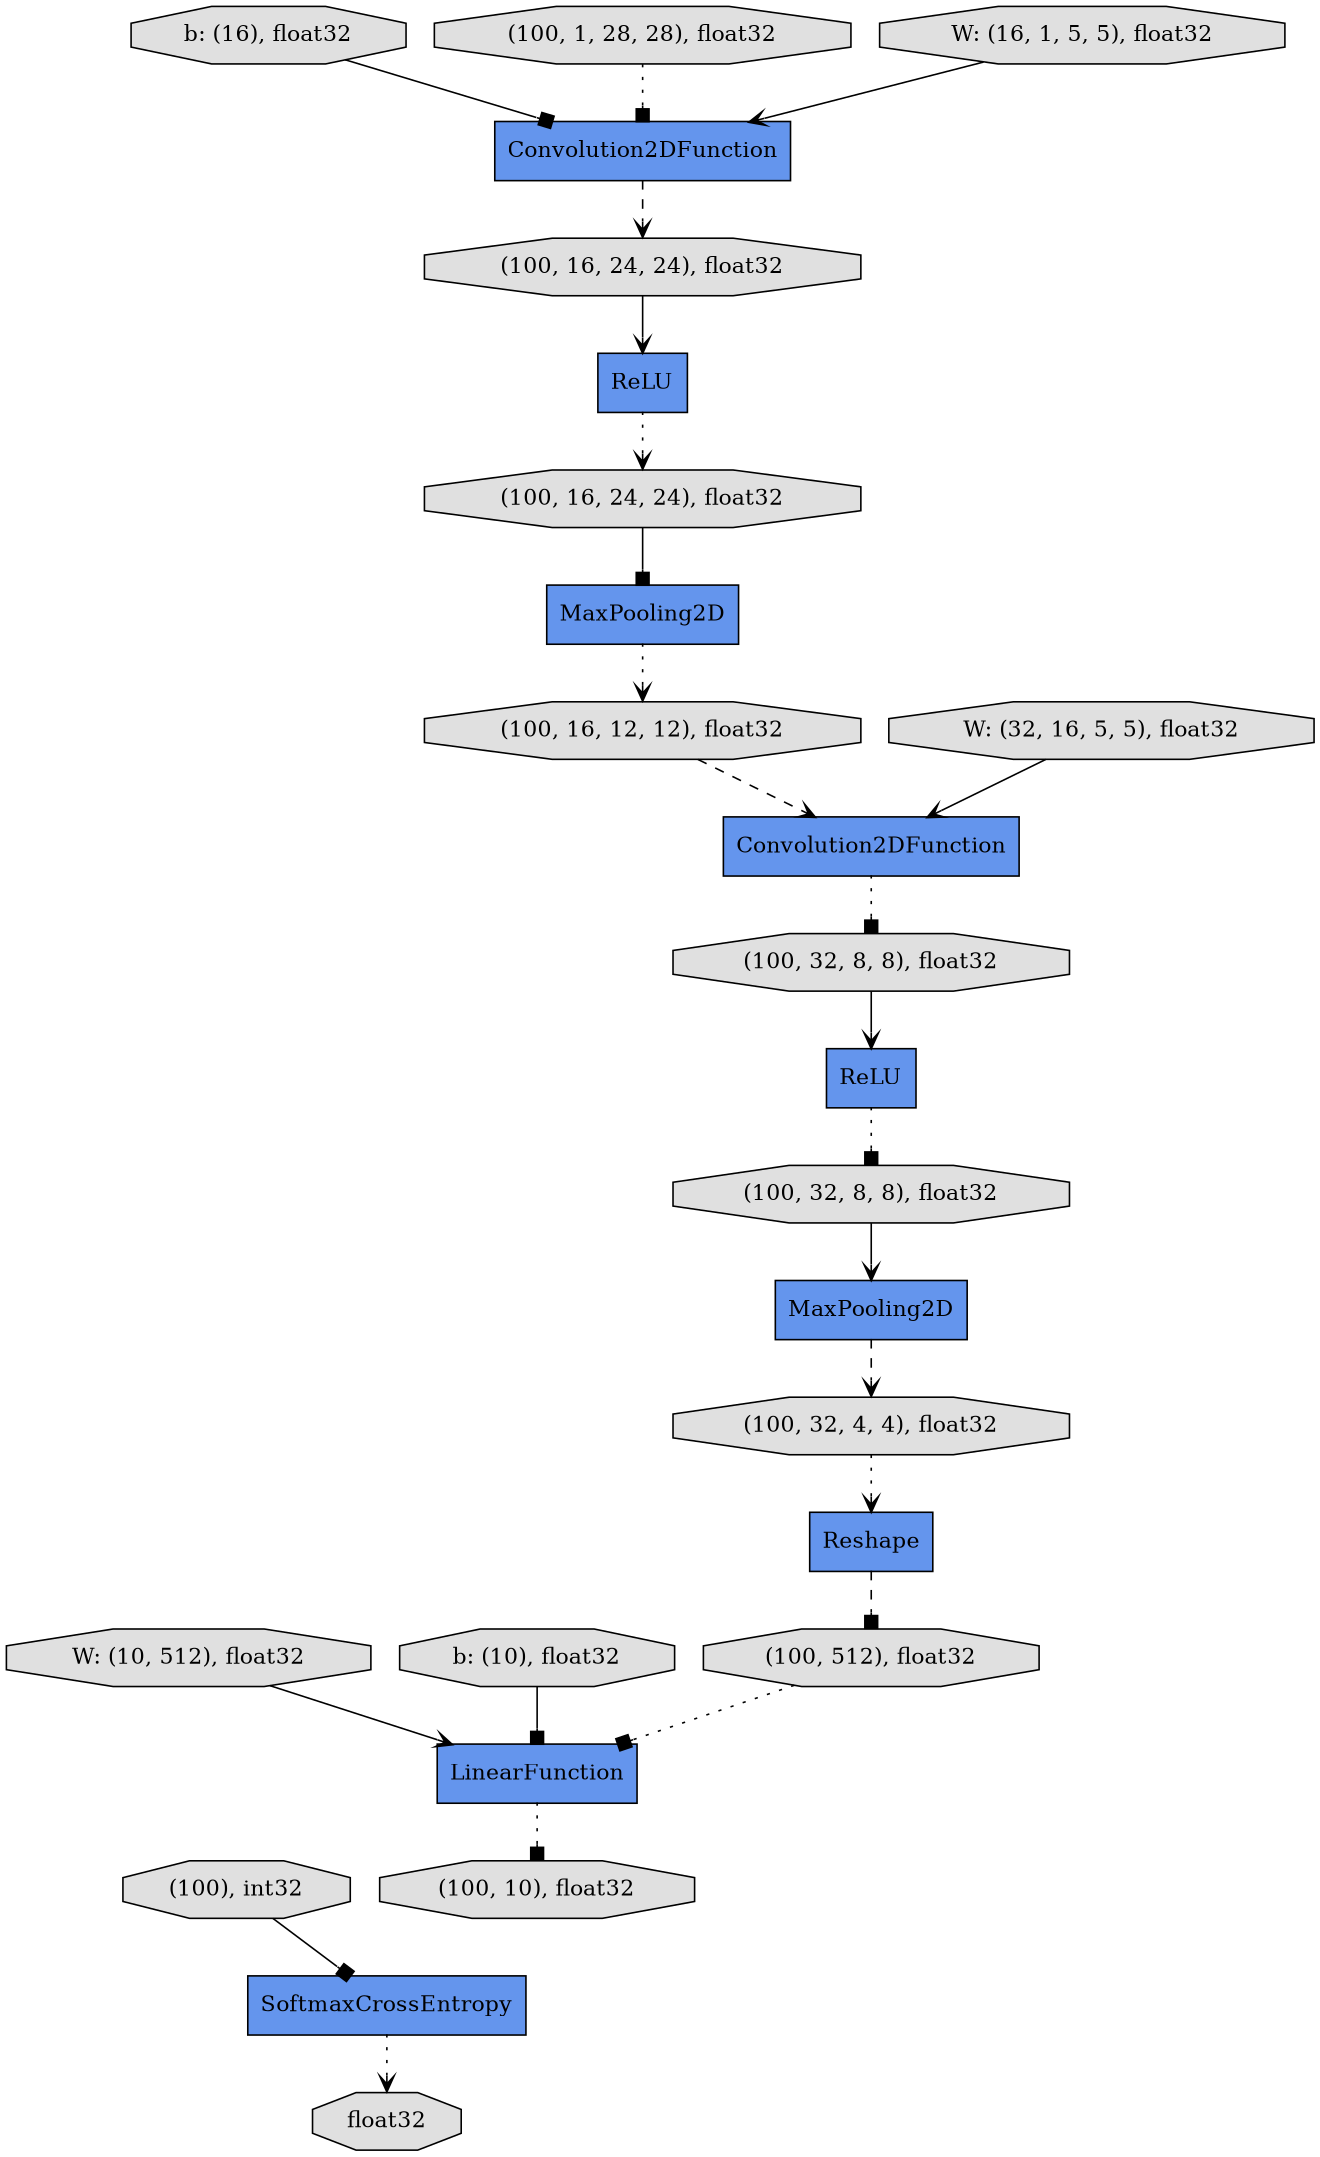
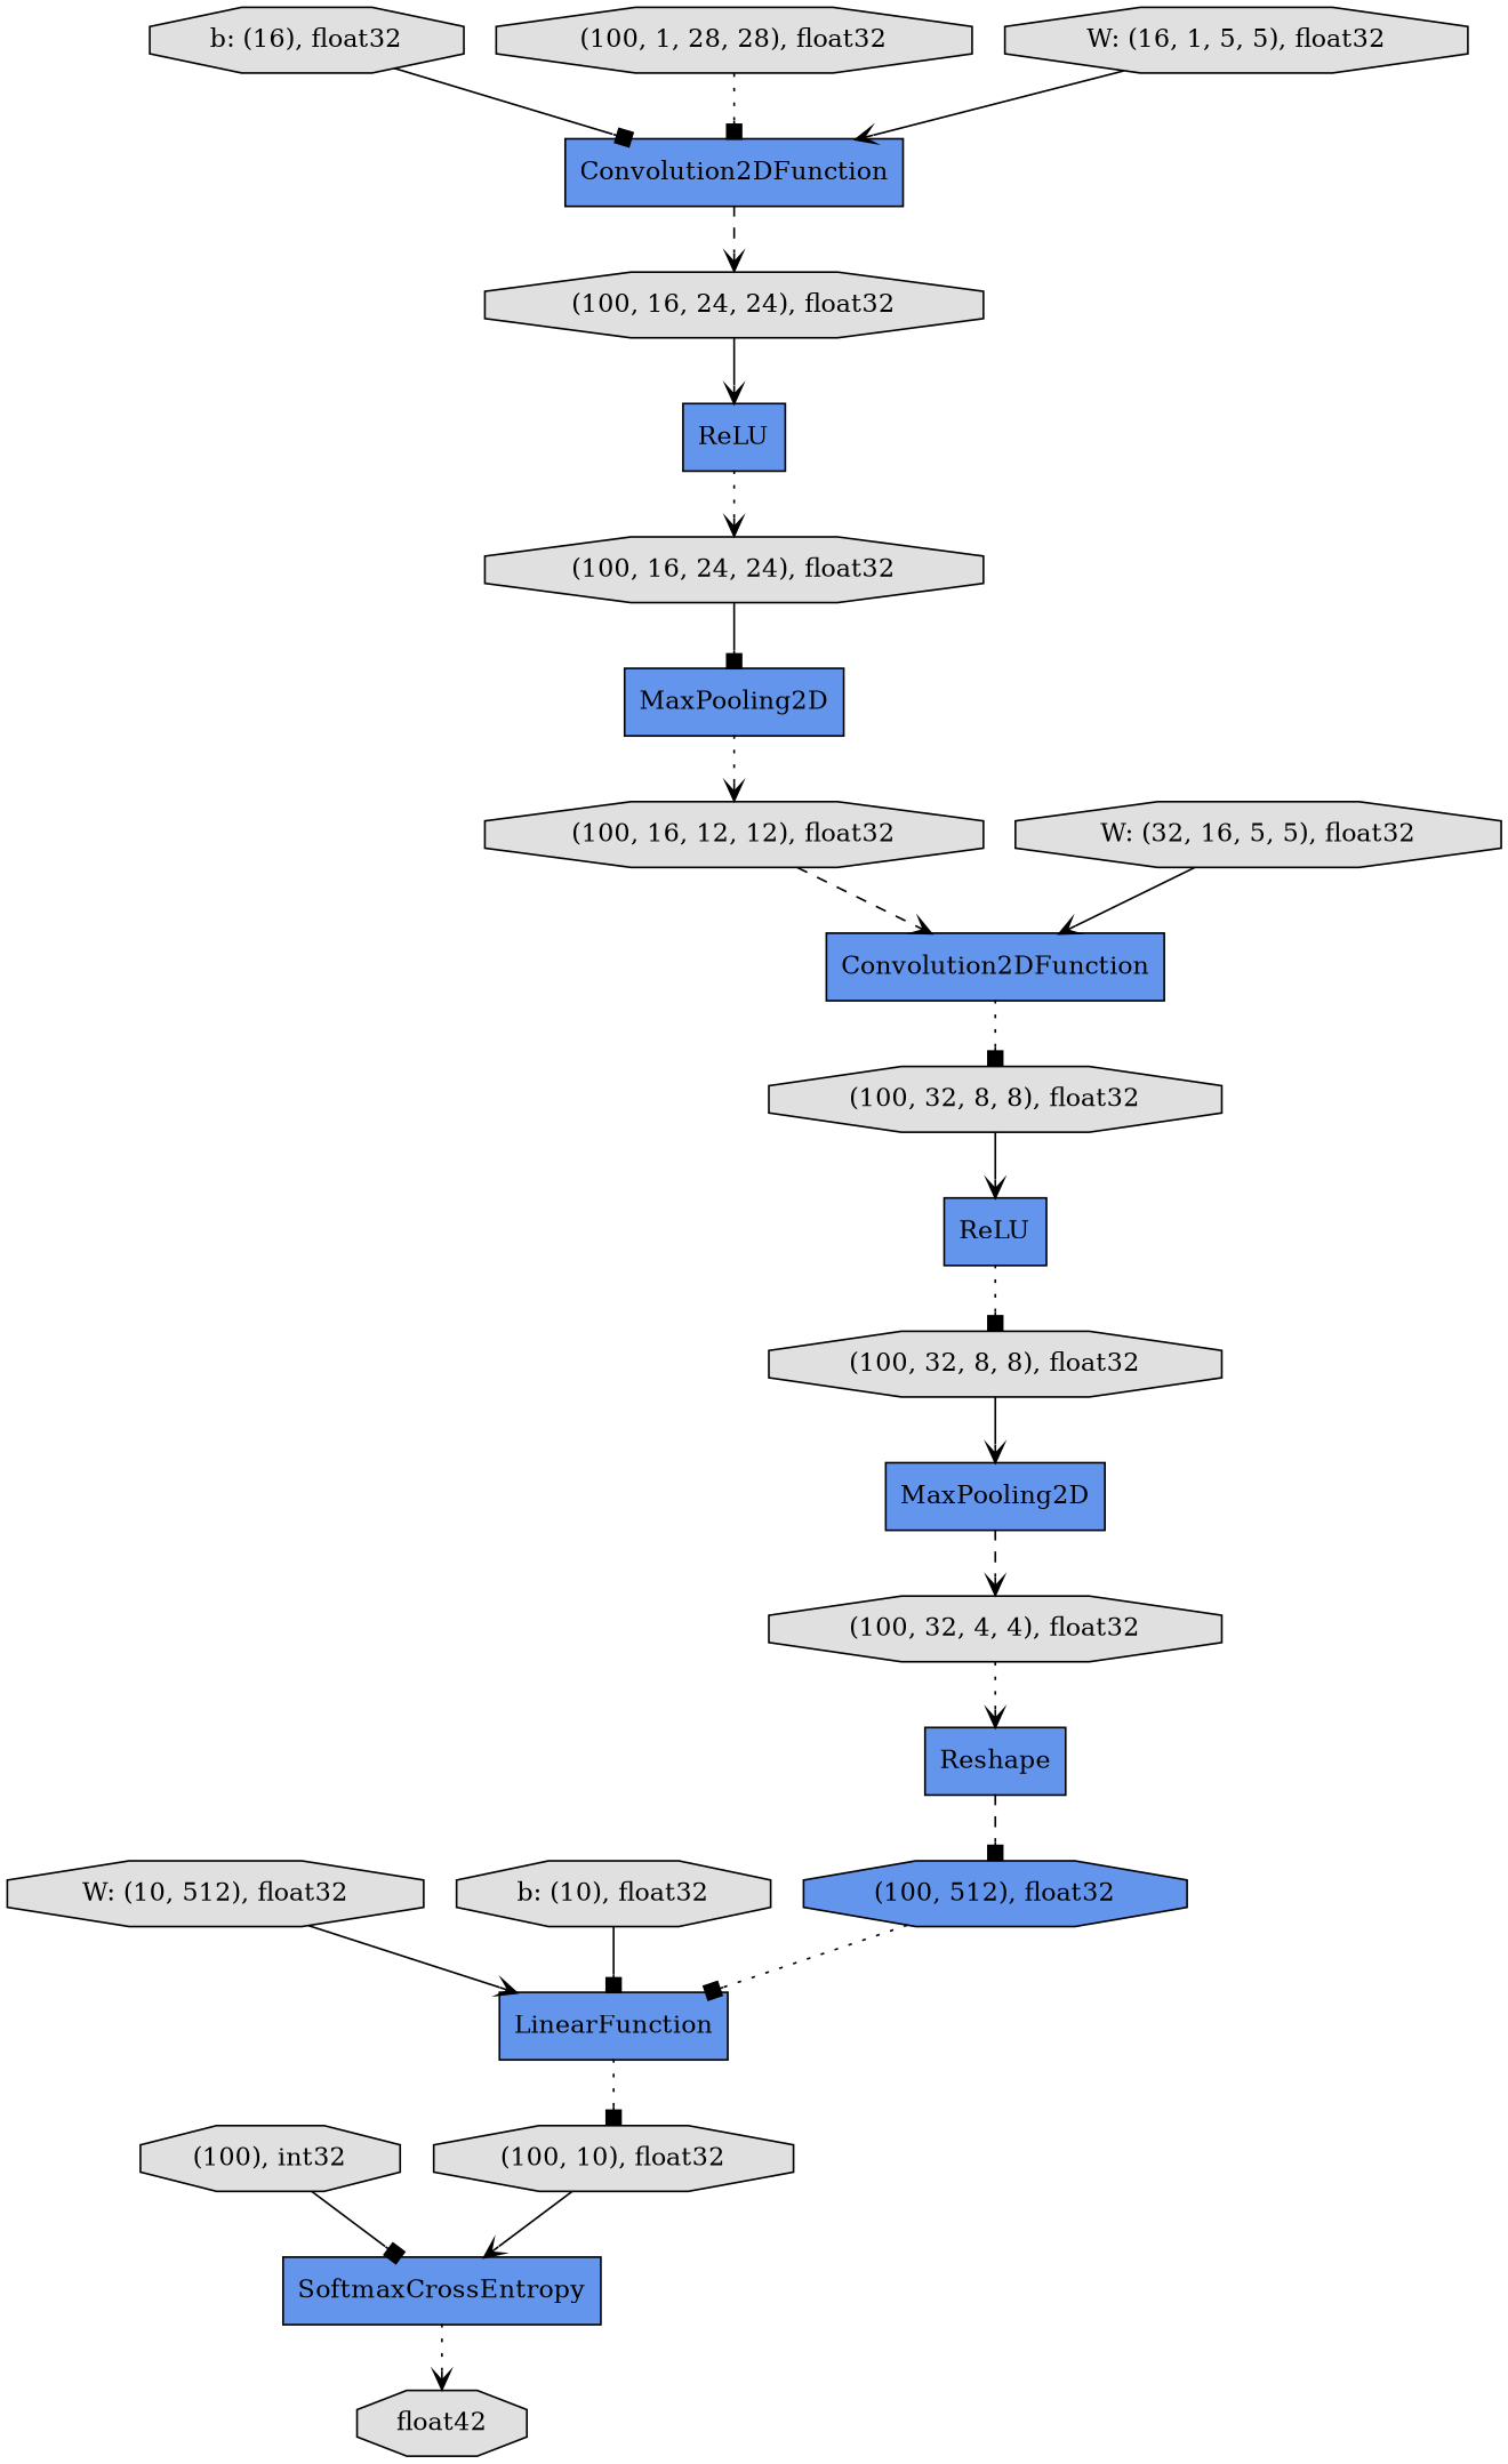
  digraph {
    rankdir=TB
    node [fillcolor="#E0E0E0" shape=octagon style=filled]
    edge [arrowhead=vee style=solid]
    n1 [label="(100, 32, 4, 4), float32"]
    n2 [fillcolor="#6495ED" label=Reshape shape=record]
-   n3 [label="(100, 512), float32"]
+   n3 [fillcolor="#6495ED" label="(100, 512), float32"]
    n4 [label="W: (10, 512), float32"]
    n5 [fillcolor="#6495ED" label=LinearFunction shape=record]
    n6 [label="(100, 10), float32"]
    n7 [label="b: (10), float32"]
    n8 [label="(100, 32, 8, 8), float32"]
    n9 [fillcolor="#6495ED" label=ReLU shape=record]
    n10 [label="(100, 32, 8, 8), float32"]
    n11 [fillcolor="#6495ED" label=SoftmaxCrossEntropy shape=record]
    n12 [label="(100, 16, 12, 12), float32"]
    n13 [fillcolor="#6495ED" label=Convolution2DFunction shape=record]
    n14 [fillcolor="#6495ED" label=MaxPooling2D shape=record]
    n15 [label="(100, 16, 24, 24), float32"]
    n16 [fillcolor="#6495ED" label=MaxPooling2D shape=record]
-   n17 [label=float32]
+   n17 [label=float42]
    n18 [label="(100), int32"]
    n19 [label="W: (32, 16, 5, 5), float32"]
    n20 [fillcolor="#6495ED" label=Convolution2DFunction shape=record]
    n21 [label="(100, 16, 24, 24), float32"]
    n22 [fillcolor="#6495ED" label=ReLU shape=record]
    n23 [label="b: (16), float32"]
    n24 [label="(100, 1, 28, 28), float32"]
    n25 [label="W: (16, 1, 5, 5), float32"]
    n1 -> n2 [style=dotted]
    n2 -> n3 [arrowhead=box style=dashed]
    n3 -> n5 [arrowhead=box style=dotted]
    n4 -> n5
    n5 -> n6 [arrowhead=box style=dotted]
+   n6 -> n11
    n7 -> n5 [arrowhead=box]
    n8 -> n9
    n9 -> n10 [arrowhead=box style=dotted]
    n10 -> n16
    n11 -> n17 [style=dotted]
    n12 -> n13 [style=dashed]
    n13 -> n8 [arrowhead=box style=dotted]
    n14 -> n12 [style=dotted]
    n15 -> n14 [arrowhead=box]
    n16 -> n1 [style=dashed]
    n18 -> n11 [arrowhead=box]
    n19 -> n13
    n20 -> n21 [style=dashed]
    n21 -> n22
    n22 -> n15 [style=dotted]
    n23 -> n20 [arrowhead=box]
    n24 -> n20 [arrowhead=box style=dotted]
    n25 -> n20
  }
